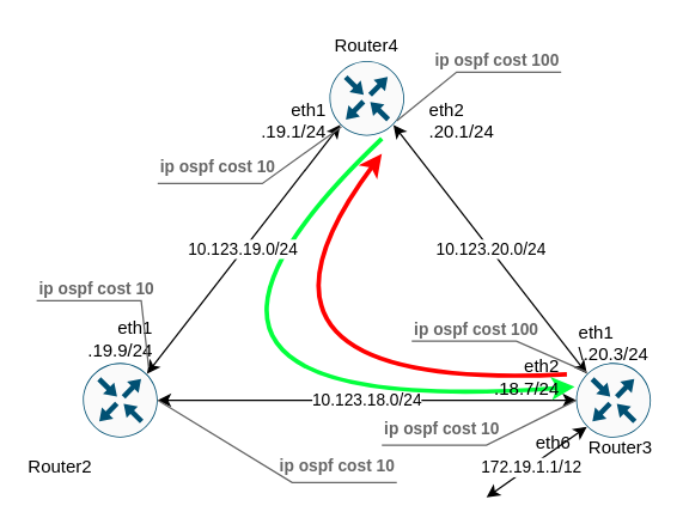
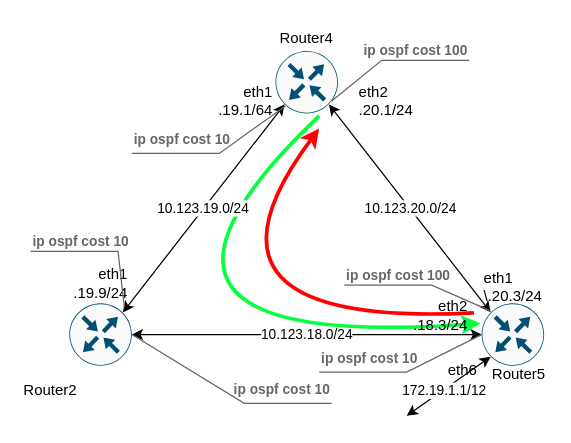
  <mxCell id="0" />
  <mxCell id="1" parent="0" />
  <mxCell id="2" value="eth6" style="text;html=1;strokeColor=none;fillColor=none;align=center;verticalAlign=middle;whiteSpace=wrap;rounded=0;" parent="1" vertex="1"><mxGeometry x="350" y="285.5" width="40" height="20" as="geometry" /></mxCell>
  <mxCell id="3" value="" style="html=1;labelBackgroundColor=#ffffff;endArrow=classic;endFill=1;endSize=6;jettySize=auto;orthogonalLoop=1;strokeWidth=3;fontSize=14;exitX=1.07;exitY=0.38;exitDx=0;exitDy=0;exitPerimeter=0;curved=1;strokeColor=#FF0000;" edge="1" parent="1" source="20"><mxGeometry width="60" height="60" relative="1" as="geometry"><mxPoint x="395" y="202" as="sourcePoint" /><mxPoint x="255" y="102" as="targetPoint" /><Array as="points"><mxPoint x="135" y="262" /></Array></mxGeometry></mxCell>
  <mxCell id="4" value="" style="points=[[0.5,0,0],[1,0.5,0],[0.5,1,0],[0,0.5,0],[0.145,0.145,0],[0.856,0.145,0],[0.855,0.856,0],[0.145,0.855,0]];verticalLabelPosition=bottom;html=1;verticalAlign=top;aspect=fixed;align=center;pointerEvents=1;shape=mxgraph.cisco19.rect;prIcon=router;fillColor=#FAFAFA;strokeColor=#005073;" parent="1" vertex="1"><mxGeometry x="220" y="40" width="50" height="50" as="geometry" /></mxCell>
  <mxCell id="5" value="" style="points=[[0.5,0,0],[1,0.5,0],[0.5,1,0],[0,0.5,0],[0.145,0.145,0],[0.856,0.145,0],[0.855,0.856,0],[0.145,0.855,0]];verticalLabelPosition=bottom;html=1;verticalAlign=top;aspect=fixed;align=center;pointerEvents=1;shape=mxgraph.cisco19.rect;prIcon=router;fillColor=#FAFAFA;strokeColor=#005073;" parent="1" vertex="1"><mxGeometry x="385" y="242" width="50" height="50" as="geometry" /></mxCell>
  <mxCell id="6" value="" style="points=[[0.5,0,0],[1,0.5,0],[0.5,1,0],[0,0.5,0],[0.145,0.145,0],[0.856,0.145,0],[0.855,0.856,0],[0.145,0.855,0]];verticalLabelPosition=bottom;html=1;verticalAlign=top;aspect=fixed;align=center;pointerEvents=1;shape=mxgraph.cisco19.rect;prIcon=router;fillColor=#FAFAFA;strokeColor=#005073;" parent="1" vertex="1"><mxGeometry x="55" y="242" width="50" height="50" as="geometry" /></mxCell>
  <mxCell id="7" value="10.123.20.0/24" style="endArrow=classic;startArrow=classic;html=1;entryX=0.855;entryY=0.856;entryDx=0;entryDy=0;entryPerimeter=0;exitX=0.145;exitY=0.145;exitDx=0;exitDy=0;exitPerimeter=0;" parent="1" source="5" target="4" edge="1"><mxGeometry width="50" height="50" relative="1" as="geometry"><mxPoint x="345" y="242" as="sourcePoint" /><mxPoint x="275" y="102" as="targetPoint" /></mxGeometry></mxCell>
  <mxCell id="8" value="10.123.18.0/24" style="endArrow=classic;startArrow=classic;html=1;entryX=0;entryY=0.5;entryDx=0;entryDy=0;entryPerimeter=0;exitX=1;exitY=0.5;exitDx=0;exitDy=0;exitPerimeter=0;" parent="1" source="6" target="5" edge="1"><mxGeometry width="50" height="50" relative="1" as="geometry"><mxPoint x="225" y="312" as="sourcePoint" /><mxPoint x="275" y="262" as="targetPoint" /></mxGeometry></mxCell>
  <mxCell id="9" value="172.19.1.1/12" style="endArrow=classic;startArrow=classic;html=1;entryX=0.145;entryY=0.855;entryDx=0;entryDy=0;entryPerimeter=0;" parent="1" target="5" edge="1"><mxGeometry x="-0.123" y="-1" width="50" height="50" relative="1" as="geometry"><mxPoint x="325" y="332" as="sourcePoint" /><mxPoint x="445" y="342" as="targetPoint" /><mxPoint as="offset" /></mxGeometry></mxCell>
  <mxCell id="10" value="eth1&lt;br&gt;.19.9/24" style="text;html=1;strokeColor=none;fillColor=none;align=right;verticalAlign=middle;whiteSpace=wrap;rounded=0;" parent="1" vertex="1"><mxGeometry x="64" y="216" width="40" height="20" as="geometry" /></mxCell>
  <mxCell id="11" value="eth1&lt;br&gt;&lt;div&gt;&lt;span&gt;\.20.3/24&lt;/span&gt;&lt;/div&gt;" style="text;html=1;strokeColor=none;fillColor=none;align=left;verticalAlign=middle;whiteSpace=wrap;rounded=0;" parent="1" vertex="1"><mxGeometry x="385" y="219" width="40" height="20" as="geometry" /></mxCell>
  <mxCell id="12" value="eth2&lt;br&gt;.20.1/24" style="text;html=1;strokeColor=none;fillColor=none;align=left;verticalAlign=middle;whiteSpace=wrap;rounded=0;" parent="1" vertex="1"><mxGeometry x="285" y="70" width="40" height="20" as="geometry" /></mxCell>
- <mxCell id="13" value="eth1&lt;br&gt;.19.1/24" style="text;html=1;strokeColor=none;fillColor=none;align=right;verticalAlign=middle;whiteSpace=wrap;rounded=0;" parent="1" vertex="1"><mxGeometry x="180" y="70" width="40" height="20" as="geometry" /></mxCell>
+ <mxCell id="13" value="eth1&lt;br&gt;.19.1/64" style="text;html=1;strokeColor=none;fillColor=none;align=right;verticalAlign=middle;whiteSpace=wrap;rounded=0;" parent="1" vertex="1"><mxGeometry x="180" y="70" width="40" height="20" as="geometry" /></mxCell>
  <mxCell id="14" value="Router4" style="text;html=1;strokeColor=none;fillColor=none;align=center;verticalAlign=middle;whiteSpace=wrap;rounded=0;" parent="1" vertex="1"><mxGeometry x="225" y="20" width="40" height="20" as="geometry" /></mxCell>
  <mxCell id="15" value="Router2" style="text;html=1;strokeColor=none;fillColor=none;align=center;verticalAlign=middle;whiteSpace=wrap;rounded=0;" parent="1" vertex="1"><mxGeometry x="20" y="302" width="40" height="20" as="geometry" /></mxCell>
- <mxCell id="16" value="Router3" style="text;html=1;strokeColor=none;fillColor=none;align=center;verticalAlign=middle;whiteSpace=wrap;rounded=0;" parent="1" vertex="1"><mxGeometry x="395" y="288.5" width="40" height="20" as="geometry" /></mxCell>
+ <mxCell id="16" value="Router5" style="text;html=1;strokeColor=none;fillColor=none;align=center;verticalAlign=middle;whiteSpace=wrap;rounded=0;" parent="1" vertex="1"><mxGeometry x="395" y="288.5" width="40" height="20" as="geometry" /></mxCell>
  <mxCell id="17" value="&lt;font style=&quot;font-size: 11px&quot;&gt;&lt;b&gt;ip ospf cost 100&lt;/b&gt;&lt;/font&gt;" style="strokeWidth=1;shadow=0;dashed=0;align=center;html=1;shape=mxgraph.mockup.text.callout;linkText=;textSize=17;textColor=#666666;callDir=NE;callStyle=line;fontSize=17;fontColor=#666666;align=right;verticalAlign=top;strokeColor=#666666;" vertex="1" parent="1"><mxGeometry x="265" y="22" width="110" height="58" as="geometry" /></mxCell>
  <mxCell id="18" value="&lt;font style=&quot;font-size: 11px&quot;&gt;ip ospf cost 100&lt;/font&gt;" style="strokeWidth=1;shadow=0;dashed=0;align=center;html=1;shape=mxgraph.mockup.text.callout;linkText=;textSize=17;textColor=#666666;callDir=NW;callStyle=line;fontSize=17;fontColor=#666666;align=left;verticalAlign=top;strokeColor=#666666;fontStyle=1" vertex="1" parent="1"><mxGeometry x="275" y="202" width="117" height="46" as="geometry" /></mxCell>
  <mxCell id="19" value="" style="html=1;labelBackgroundColor=#ffffff;endArrow=classic;endFill=1;jettySize=auto;orthogonalLoop=1;strokeWidth=3;fontSize=14;entryX=-0.02;entryY=0.32;entryDx=0;entryDy=0;entryPerimeter=0;curved=1;strokeColor=#03FF3D;" edge="1" parent="1" target="5"><mxGeometry width="60" height="60" relative="1" as="geometry"><mxPoint x="255" y="92" as="sourcePoint" /><mxPoint x="265" y="192" as="targetPoint" /><Array as="points"><mxPoint x="55" y="282" /></Array></mxGeometry></mxCell>
- <mxCell id="20" value="eth2&lt;br&gt;.18.7/24" style="text;html=1;strokeColor=none;fillColor=none;align=right;verticalAlign=middle;whiteSpace=wrap;rounded=0;" parent="1" vertex="1"><mxGeometry x="336" y="242" width="40" height="20" as="geometry" /></mxCell>
+ <mxCell id="20" value="eth2&lt;br&gt;.18.3/24" style="text;html=1;strokeColor=none;fillColor=none;align=right;verticalAlign=middle;whiteSpace=wrap;rounded=0;" parent="1" vertex="1"><mxGeometry x="336" y="242" width="40" height="20" as="geometry" /></mxCell>
  <mxCell id="21" value="10.123.19.0/24" style="endArrow=classic;startArrow=classic;html=1;exitX=0.856;exitY=0.145;exitDx=0;exitDy=0;exitPerimeter=0;entryX=0.145;entryY=0.855;entryDx=0;entryDy=0;entryPerimeter=0;" parent="1" source="6" target="4" edge="1"><mxGeometry width="50" height="50" relative="1" as="geometry"><mxPoint x="75" y="172" as="sourcePoint" /><mxPoint x="125" y="122" as="targetPoint" /></mxGeometry></mxCell>
  <mxCell id="22" value="&lt;b style=&quot;font-size: 11px&quot;&gt;ip ospf cost 10&lt;/b&gt;" style="strokeWidth=1;shadow=0;dashed=0;align=center;html=1;shape=mxgraph.mockup.text.callout;linkText=;textSize=17;textColor=#666666;callDir=SE;callStyle=line;fontSize=17;fontColor=#666666;align=right;verticalAlign=bottom;strokeColor=#666666;fillColor=none;" vertex="1" parent="1"><mxGeometry x="105" y="267" width="160" height="55" as="geometry" /></mxCell>
  <mxCell id="23" value="&lt;b style=&quot;font-size: 11px ; text-align: right&quot;&gt;ip ospf cost 10&lt;/b&gt;" style="strokeWidth=1;shadow=0;dashed=0;align=center;html=1;shape=mxgraph.mockup.text.callout;linkText=;textSize=17;textColor=#666666;callDir=SW;callStyle=line;fontSize=17;fontColor=#666666;align=left;verticalAlign=bottom;strokeColor=#666666;fillColor=none;" vertex="1" parent="1"><mxGeometry x="255" y="267" width="130" height="30" as="geometry" /></mxCell>
  <mxCell id="24" value="&lt;b style=&quot;font-size: 11px ; text-align: right&quot;&gt;ip ospf cost 10&lt;/b&gt;" style="strokeWidth=1;shadow=0;dashed=0;align=center;html=1;shape=mxgraph.mockup.text.callout;linkText=;textSize=17;textColor=#666666;callDir=NW;callStyle=line;fontSize=17;fontColor=#666666;align=left;verticalAlign=top;strokeColor=#666666;fillColor=none;" vertex="1" parent="1"><mxGeometry x="24" y="175" width="75" height="70" as="geometry" /></mxCell>
  <mxCell id="25" value="&lt;b style=&quot;font-size: 11px ; text-align: right&quot;&gt;ip ospf cost 10&lt;/b&gt;" style="strokeWidth=1;shadow=0;dashed=0;align=center;html=1;shape=mxgraph.mockup.text.callout;linkText=;textSize=17;textColor=#666666;callDir=SW;callStyle=line;fontSize=17;fontColor=#666666;align=left;verticalAlign=bottom;strokeColor=#666666;fillColor=none;" vertex="1" parent="1"><mxGeometry x="105" y="84" width="123" height="38" as="geometry" /></mxCell>
